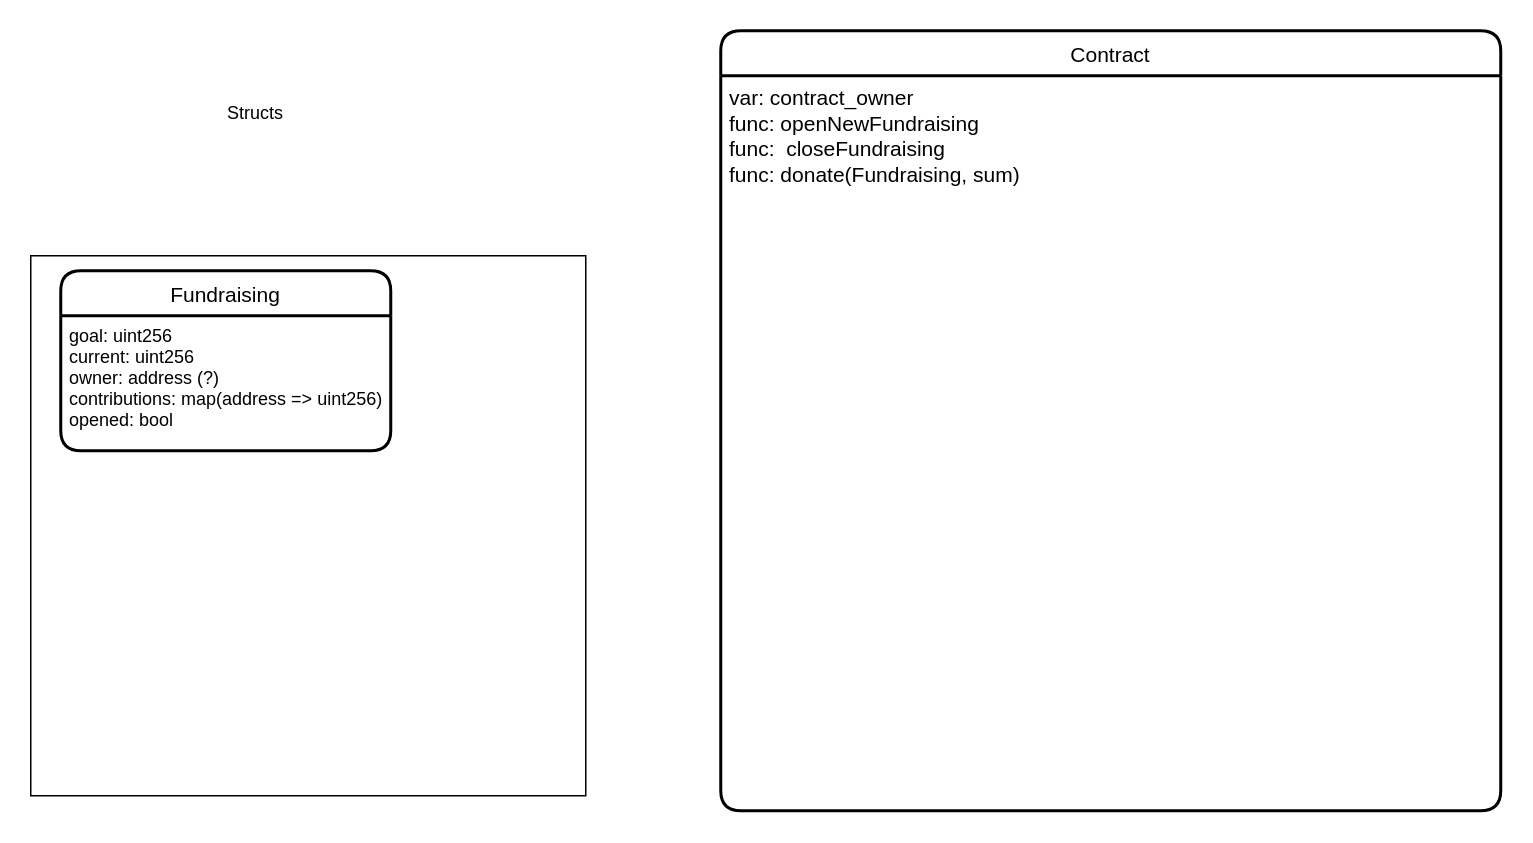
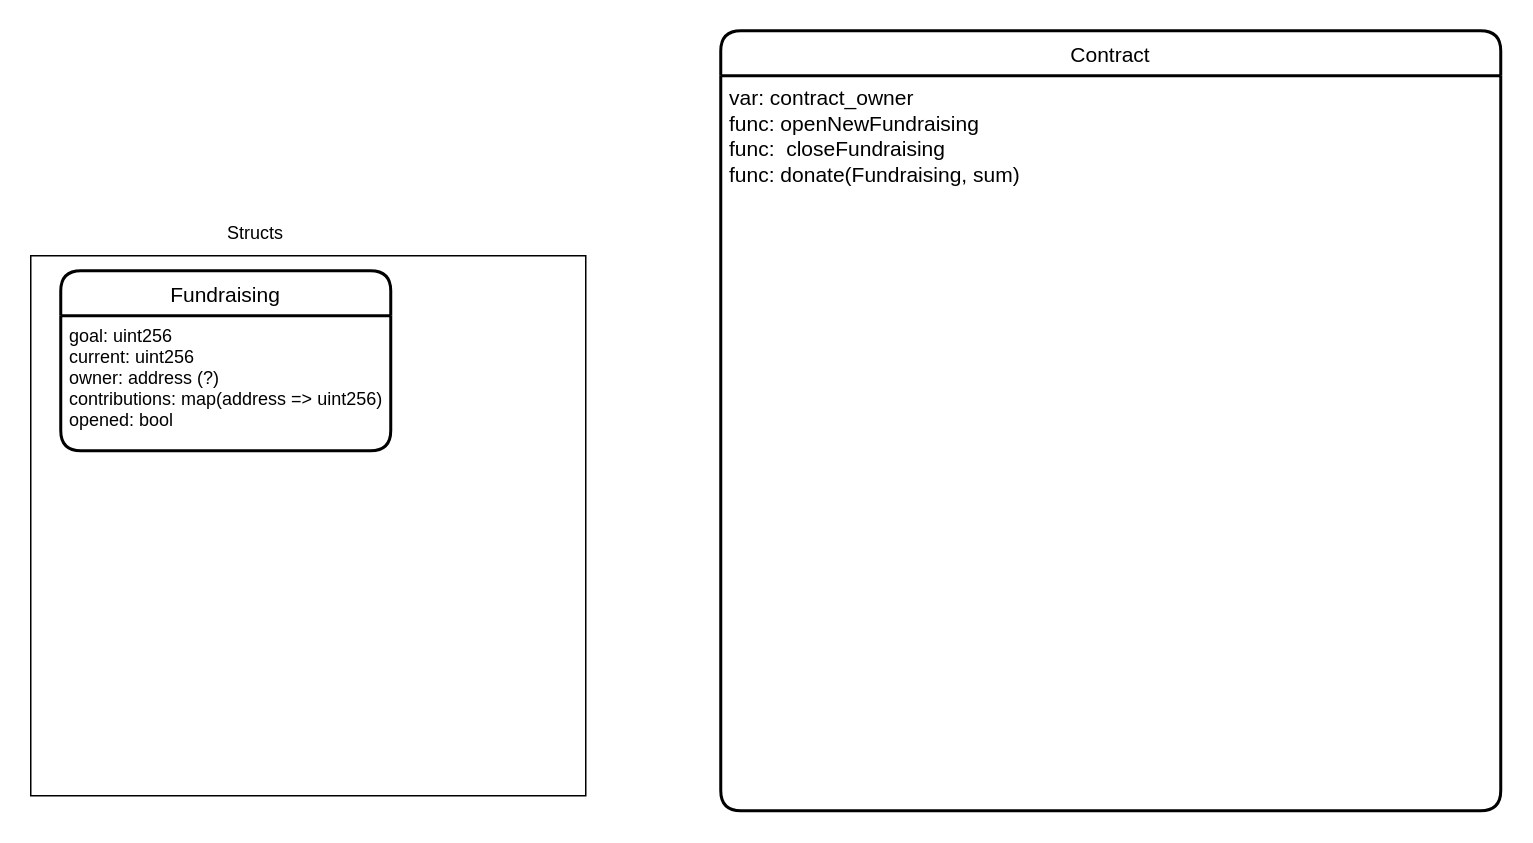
  <mxCell id="0" />
  <mxCell id="1" parent="0" />
  <mxCell id="2" value="" style="rounded=0;whiteSpace=wrap;html=1;" vertex="1" parent="1"><mxGeometry x="20" y="170" width="370" height="360" as="geometry" /></mxCell>
  <mxCell id="3" value="Fundraising" style="swimlane;childLayout=stackLayout;horizontal=1;startSize=30;horizontalStack=0;rounded=1;fontSize=14;fontStyle=0;strokeWidth=2;resizeParent=0;resizeLast=1;shadow=0;dashed=0;align=center;" vertex="1" parent="1"><mxGeometry x="40" y="180" width="220" height="120" as="geometry" /></mxCell>
  <mxCell id="4" value="goal: uint256&#10;current: uint256&#10;owner: address (?)&#10;contributions: map(address =&gt; uint256)&#10;opened: bool" style="align=left;strokeColor=none;fillColor=none;spacingLeft=4;fontSize=12;verticalAlign=top;resizable=0;rotatable=0;part=1;" vertex="1" parent="3"><mxGeometry y="30" width="220" height="90" as="geometry" /></mxCell>
- <mxCell id="5" value="Structs" style="text;html=1;strokeColor=none;fillColor=none;align=center;verticalAlign=middle;whiteSpace=wrap;rounded=0;" vertex="1" parent="1"><mxGeometry x="140" y="60" width="60" height="30" as="geometry" /></mxCell>
+ <mxCell id="5" value="Structs" style="text;html=1;strokeColor=none;fillColor=none;align=center;verticalAlign=middle;whiteSpace=wrap;rounded=0;" vertex="1" parent="1"><mxGeometry x="140" y="140" width="60" height="30" as="geometry" /></mxCell>
  <mxCell id="6" value="Contract" style="swimlane;childLayout=stackLayout;horizontal=1;startSize=30;horizontalStack=0;rounded=1;fontSize=14;fontStyle=0;strokeWidth=2;resizeParent=0;resizeLast=1;shadow=0;dashed=0;align=center;" vertex="1" parent="1"><mxGeometry x="480" y="20" width="520" height="520" as="geometry" /></mxCell>
  <mxCell id="7" value="var: contract_owner&#10;func: openNewFundraising&#10;func:  closeFundraising&#10;func: donate(Fundraising, sum)&#10;" style="align=left;strokeColor=none;fillColor=none;spacingLeft=4;fontSize=14;verticalAlign=top;resizable=0;rotatable=0;part=1;" vertex="1" parent="6"><mxGeometry y="30" width="520" height="490" as="geometry" /></mxCell>
